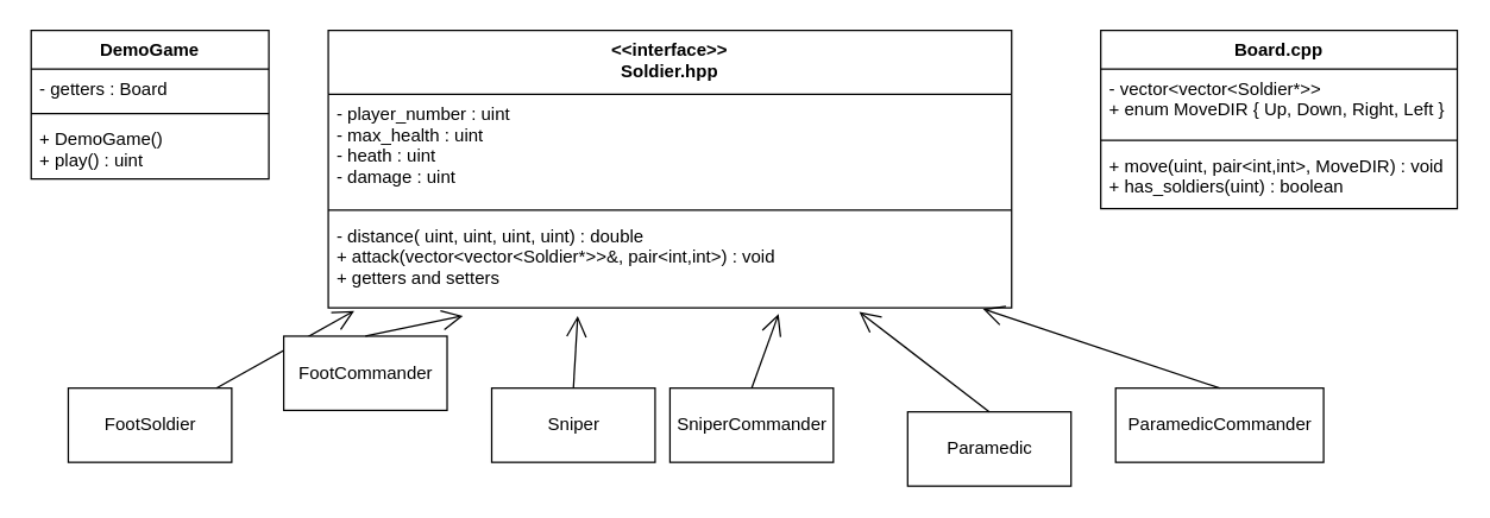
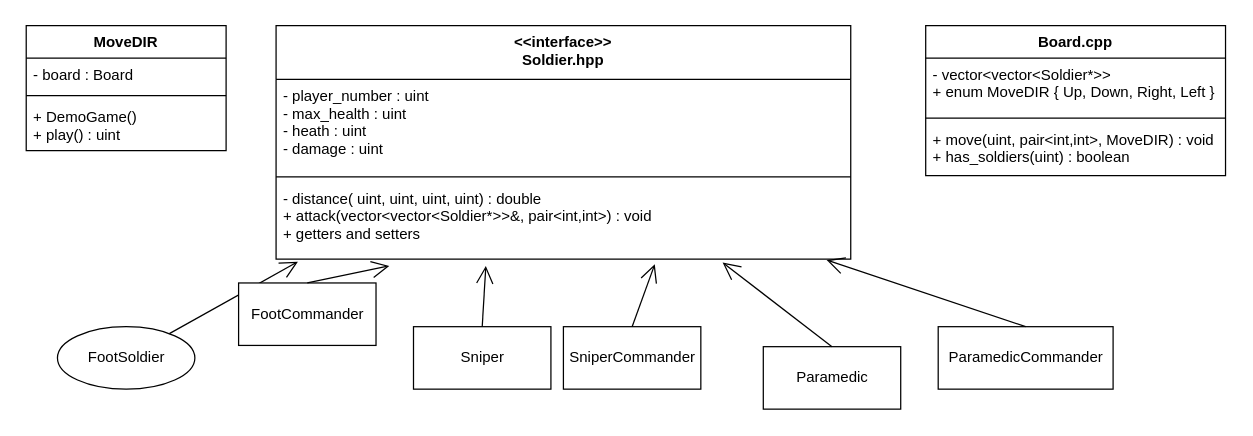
  <mxCell id="0" />
  <mxCell id="1" parent="0" />
  <mxCell id="2" value="&lt;&lt;interface&gt;&gt;&#10;Soldier.hpp" style="swimlane;fontStyle=1;align=center;verticalAlign=top;childLayout=stackLayout;horizontal=1;startSize=43;horizontalStack=0;resizeParent=1;resizeParentMax=0;resizeLast=0;collapsible=1;marginBottom=0;gradientColor=none;" vertex="1" parent="1"><mxGeometry x="220" y="20" width="460" height="187" as="geometry"><mxRectangle x="140" y="320" width="131" height="60" as="alternateBounds" /></mxGeometry></mxCell>
  <mxCell id="3" value="- player_number : uint&#10;- max_health : uint&#10;- heath : uint&#10;- damage : uint" style="text;strokeColor=none;fillColor=none;align=left;verticalAlign=top;spacingLeft=4;spacingRight=4;overflow=hidden;rotatable=0;points=[[0,0.5],[1,0.5]];portConstraint=eastwest;" vertex="1" parent="2"><mxGeometry y="43" width="460" height="74" as="geometry" /></mxCell>
  <mxCell id="4" value="" style="line;strokeWidth=1;fillColor=none;align=left;verticalAlign=middle;spacingTop=-1;spacingLeft=3;spacingRight=3;rotatable=0;labelPosition=right;points=[];portConstraint=eastwest;" vertex="1" parent="2"><mxGeometry y="117" width="460" height="8" as="geometry" /></mxCell>
  <mxCell id="5" value="- distance( uint, uint, uint, uint) : double&#10;+ attack(vector&lt;vector&lt;Soldier*&gt;&gt;&amp;, pair&lt;int,int&gt;) : void&#10;+ getters and setters" style="text;strokeColor=none;fillColor=none;align=left;verticalAlign=top;spacingLeft=4;spacingRight=4;overflow=hidden;rotatable=0;points=[[0,0.5],[1,0.5]];portConstraint=eastwest;" vertex="1" parent="2"><mxGeometry y="125" width="460" height="62" as="geometry" /></mxCell>
- <mxCell id="6" value="FootSoldier" style="html=1;gradientColor=none;" vertex="1" parent="1"><mxGeometry x="45" y="261" width="110" height="50" as="geometry" /></mxCell>
+ <mxCell id="6" value="FootSoldier" style="ellipse;html=1;gradientColor=none;" vertex="1" parent="1"><mxGeometry x="45" y="261" width="110" height="50" as="geometry" /></mxCell>
  <mxCell id="7" value="" style="endArrow=open;endFill=1;endSize=12;html=1;entryX=0.038;entryY=1.032;entryDx=0;entryDy=0;entryPerimeter=0;" edge="1" parent="1" source="6" target="5"><mxGeometry width="160" relative="1" as="geometry"><mxPoint x="75" y="241" as="sourcePoint" /><mxPoint x="235" y="241" as="targetPoint" /></mxGeometry></mxCell>
  <mxCell id="8" value="FootCommander" style="html=1;gradientColor=none;" vertex="1" parent="1"><mxGeometry x="190" y="226" width="110" height="50" as="geometry" /></mxCell>
  <mxCell id="9" value="" style="endArrow=open;endFill=1;endSize=12;html=1;exitX=0.5;exitY=0;exitDx=0;exitDy=0;entryX=0.197;entryY=1.086;entryDx=0;entryDy=0;entryPerimeter=0;" edge="1" parent="1" source="8" target="5"><mxGeometry width="160" relative="1" as="geometry"><mxPoint x="168.332" y="274.5" as="sourcePoint" /><mxPoint x="272.13" y="220.81" as="targetPoint" /></mxGeometry></mxCell>
  <mxCell id="10" value="Sniper" style="html=1;gradientColor=none;" vertex="1" parent="1"><mxGeometry x="330" y="261" width="110" height="50" as="geometry" /></mxCell>
  <mxCell id="11" value="" style="endArrow=open;endFill=1;endSize=12;html=1;entryX=0.365;entryY=1.086;entryDx=0;entryDy=0;entryPerimeter=0;exitX=0.5;exitY=0;exitDx=0;exitDy=0;" edge="1" parent="1" source="10" target="5"><mxGeometry width="160" relative="1" as="geometry"><mxPoint x="30" y="641" as="sourcePoint" /><mxPoint x="190" y="641" as="targetPoint" /></mxGeometry></mxCell>
  <mxCell id="12" value="SniperCommander" style="html=1;gradientColor=none;" vertex="1" parent="1"><mxGeometry x="450" y="261" width="110" height="50" as="geometry" /></mxCell>
  <mxCell id="13" value="" style="endArrow=open;endFill=1;endSize=12;html=1;entryX=0.659;entryY=1.065;entryDx=0;entryDy=0;entryPerimeter=0;exitX=0.5;exitY=0;exitDx=0;exitDy=0;" edge="1" parent="1" source="12" target="5"><mxGeometry width="160" relative="1" as="geometry"><mxPoint x="40" y="651" as="sourcePoint" /><mxPoint x="387.95" y="218.984" as="targetPoint" /></mxGeometry></mxCell>
  <mxCell id="14" value="Paramedic" style="html=1;gradientColor=none;" vertex="1" parent="1"><mxGeometry x="610" y="277" width="110" height="50" as="geometry" /></mxCell>
  <mxCell id="15" value="" style="endArrow=open;endFill=1;endSize=12;html=1;entryX=0.777;entryY=1.043;entryDx=0;entryDy=0;entryPerimeter=0;exitX=0.5;exitY=0;exitDx=0;exitDy=0;" edge="1" parent="1" source="14" target="5"><mxGeometry width="160" relative="1" as="geometry"><mxPoint x="310" y="642" as="sourcePoint" /><mxPoint x="657.95" y="209.984" as="targetPoint" /></mxGeometry></mxCell>
  <mxCell id="16" value="ParamedicCommander" style="html=1;gradientColor=none;" vertex="1" parent="1"><mxGeometry x="750" y="261" width="140" height="50" as="geometry" /></mxCell>
  <mxCell id="17" value="" style="endArrow=open;endFill=1;endSize=12;html=1;entryX=0.958;entryY=1.011;entryDx=0;entryDy=0;entryPerimeter=0;exitX=0.5;exitY=0;exitDx=0;exitDy=0;" edge="1" parent="1" source="16" target="5"><mxGeometry width="160" relative="1" as="geometry"><mxPoint x="450" y="641" as="sourcePoint" /><mxPoint x="797.95" y="208.984" as="targetPoint" /></mxGeometry></mxCell>
  <mxCell id="18" value="Board.cpp" style="swimlane;fontStyle=1;align=center;verticalAlign=top;childLayout=stackLayout;horizontal=1;startSize=26;horizontalStack=0;resizeParent=1;resizeParentMax=0;resizeLast=0;collapsible=1;marginBottom=0;gradientColor=none;" vertex="1" parent="1"><mxGeometry x="740" y="20" width="240" height="120" as="geometry" /></mxCell>
  <mxCell id="19" value="- vector&lt;vector&lt;Soldier*&gt;&gt;&#10;+ enum MoveDIR { Up, Down, Right, Left }" style="text;strokeColor=none;fillColor=none;align=left;verticalAlign=top;spacingLeft=4;spacingRight=4;overflow=hidden;rotatable=0;points=[[0,0.5],[1,0.5]];portConstraint=eastwest;" vertex="1" parent="18"><mxGeometry y="26" width="240" height="44" as="geometry" /></mxCell>
  <mxCell id="20" value="" style="line;strokeWidth=1;fillColor=none;align=left;verticalAlign=middle;spacingTop=-1;spacingLeft=3;spacingRight=3;rotatable=0;labelPosition=right;points=[];portConstraint=eastwest;" vertex="1" parent="18"><mxGeometry y="70" width="240" height="8" as="geometry" /></mxCell>
  <mxCell id="21" value="+ move(uint, pair&lt;int,int&gt;, MoveDIR) : void&#10;+ has_soldiers(uint) : boolean&#10;" style="text;strokeColor=none;fillColor=none;align=left;verticalAlign=top;spacingLeft=4;spacingRight=4;overflow=hidden;rotatable=0;points=[[0,0.5],[1,0.5]];portConstraint=eastwest;" vertex="1" parent="18"><mxGeometry y="78" width="240" height="42" as="geometry" /></mxCell>
- <mxCell id="22" value="DemoGame" style="swimlane;fontStyle=1;align=center;verticalAlign=top;childLayout=stackLayout;horizontal=1;startSize=26;horizontalStack=0;resizeParent=1;resizeParentMax=0;resizeLast=0;collapsible=1;marginBottom=0;gradientColor=none;" vertex="1" parent="1"><mxGeometry x="20" y="20" width="160" height="100" as="geometry" /></mxCell>
- <mxCell id="23" value="- getters : Board" style="text;strokeColor=none;fillColor=none;align=left;verticalAlign=top;spacingLeft=4;spacingRight=4;overflow=hidden;rotatable=0;points=[[0,0.5],[1,0.5]];portConstraint=eastwest;" vertex="1" parent="22"><mxGeometry y="26" width="160" height="26" as="geometry" /></mxCell>
+ <mxCell id="22" value="MoveDIR" style="swimlane;fontStyle=1;align=center;verticalAlign=top;childLayout=stackLayout;horizontal=1;startSize=26;horizontalStack=0;resizeParent=1;resizeParentMax=0;resizeLast=0;collapsible=1;marginBottom=0;gradientColor=none;" vertex="1" parent="1"><mxGeometry x="20" y="20" width="160" height="100" as="geometry" /></mxCell>
+ <mxCell id="23" value="- board : Board" style="text;strokeColor=none;fillColor=none;align=left;verticalAlign=top;spacingLeft=4;spacingRight=4;overflow=hidden;rotatable=0;points=[[0,0.5],[1,0.5]];portConstraint=eastwest;" vertex="1" parent="22"><mxGeometry y="26" width="160" height="26" as="geometry" /></mxCell>
  <mxCell id="24" value="" style="line;strokeWidth=1;fillColor=none;align=left;verticalAlign=middle;spacingTop=-1;spacingLeft=3;spacingRight=3;rotatable=0;labelPosition=right;points=[];portConstraint=eastwest;" vertex="1" parent="22"><mxGeometry y="52" width="160" height="8" as="geometry" /></mxCell>
  <mxCell id="25" value="+ DemoGame()&#10;+ play() : uint" style="text;strokeColor=none;fillColor=none;align=left;verticalAlign=top;spacingLeft=4;spacingRight=4;overflow=hidden;rotatable=0;points=[[0,0.5],[1,0.5]];portConstraint=eastwest;" vertex="1" parent="22"><mxGeometry y="60" width="160" height="40" as="geometry" /></mxCell>
